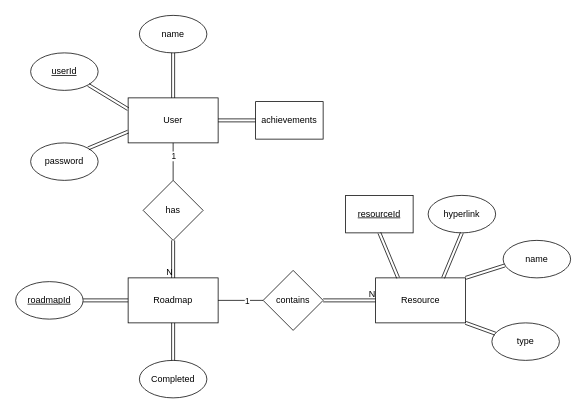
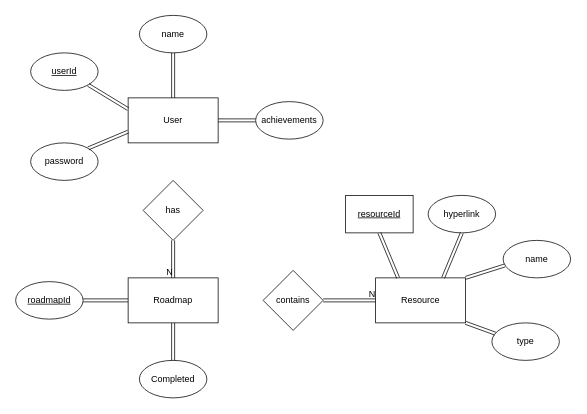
  <mxCell id="0" />
  <mxCell id="1" parent="0" />
  <mxCell id="2" value="User" style="rounded=0;whiteSpace=wrap;html=1;" vertex="1" parent="1"><mxGeometry x="170" y="130" width="120" height="60" as="geometry" /></mxCell>
  <mxCell id="3" value="Roadmap" style="rounded=0;whiteSpace=wrap;html=1;" vertex="1" parent="1"><mxGeometry x="170" y="370" width="120" height="60" as="geometry" /></mxCell>
  <mxCell id="4" value="Resource" style="rounded=0;whiteSpace=wrap;html=1;" vertex="1" parent="1"><mxGeometry x="500" y="370" width="120" height="60" as="geometry" /></mxCell>
  <mxCell id="5" value="has" style="rhombus;whiteSpace=wrap;html=1;" vertex="1" parent="1"><mxGeometry x="190" y="240" width="80" height="80" as="geometry" /></mxCell>
- <mxCell id="6" value="" style="endArrow=none;html=1;entryX=0.5;entryY=0;entryDx=0;entryDy=0;exitX=0.5;exitY=1;exitDx=0;exitDy=0;" edge="1" parent="1" source="2" target="5"><mxGeometry width="50" height="50" relative="1" as="geometry"><mxPoint x="-20" y="320" as="sourcePoint" /><mxPoint x="30" y="270" as="targetPoint" /></mxGeometry></mxCell>
- <mxCell id="7" value="1" style="edgeLabel;html=1;align=center;verticalAlign=middle;resizable=0;points=[];" vertex="1" connectable="0" parent="6"><mxGeometry x="-0.329" relative="1" as="geometry"><mxPoint as="offset" /></mxGeometry></mxCell>
  <mxCell id="8" value="" style="shape=link;html=1;rounded=0;exitX=0.5;exitY=1;exitDx=0;exitDy=0;entryX=0.5;entryY=0;entryDx=0;entryDy=0;" edge="1" parent="1" source="5" target="3"><mxGeometry relative="1" as="geometry"><mxPoint x="260" y="340" as="sourcePoint" /><mxPoint x="420" y="340" as="targetPoint" /></mxGeometry></mxCell>
  <mxCell id="9" value="N" style="resizable=0;html=1;align=right;verticalAlign=bottom;" connectable="0" vertex="1" parent="8"><mxGeometry x="1" relative="1" as="geometry" /></mxCell>
  <mxCell id="10" value="contains" style="rhombus;whiteSpace=wrap;html=1;" vertex="1" parent="1"><mxGeometry x="350" y="360" width="80" height="80" as="geometry" /></mxCell>
- <mxCell id="11" value="" style="endArrow=none;html=1;exitX=1;exitY=0.5;exitDx=0;exitDy=0;entryX=0;entryY=0.5;entryDx=0;entryDy=0;" edge="1" parent="1" source="3" target="10"><mxGeometry width="50" height="50" relative="1" as="geometry"><mxPoint x="310" y="370" as="sourcePoint" /><mxPoint x="360" y="320" as="targetPoint" /></mxGeometry></mxCell>
- <mxCell id="12" value="1" style="edgeLabel;html=1;align=center;verticalAlign=middle;resizable=0;points=[];" vertex="1" connectable="0" parent="11"><mxGeometry x="0.267" relative="1" as="geometry"><mxPoint as="offset" /></mxGeometry></mxCell>
  <mxCell id="13" value="" style="shape=link;html=1;rounded=0;exitX=1;exitY=0.5;exitDx=0;exitDy=0;entryX=0;entryY=0.5;entryDx=0;entryDy=0;" edge="1" parent="1" source="10" target="4"><mxGeometry relative="1" as="geometry"><mxPoint x="260" y="340" as="sourcePoint" /><mxPoint x="420" y="340" as="targetPoint" /></mxGeometry></mxCell>
  <mxCell id="14" value="N" style="resizable=0;html=1;align=right;verticalAlign=bottom;" connectable="0" vertex="1" parent="13"><mxGeometry x="1" relative="1" as="geometry" /></mxCell>
  <mxCell id="15" value="hyperlink" style="ellipse;whiteSpace=wrap;html=1;" vertex="1" parent="1"><mxGeometry x="570" y="260" width="90" height="50" as="geometry" /></mxCell>
  <mxCell id="16" value="" style="shape=link;html=1;rounded=0;exitX=0.5;exitY=1;exitDx=0;exitDy=0;entryX=0.75;entryY=0;entryDx=0;entryDy=0;" edge="1" parent="1" source="15" target="4"><mxGeometry relative="1" as="geometry"><mxPoint x="260" y="340" as="sourcePoint" /><mxPoint x="420" y="340" as="targetPoint" /></mxGeometry></mxCell>
  <mxCell id="17" value="" style="resizable=0;html=1;align=right;verticalAlign=bottom;" connectable="0" vertex="1" parent="16"><mxGeometry x="1" relative="1" as="geometry" /></mxCell>
  <mxCell id="18" value="name" style="ellipse;whiteSpace=wrap;html=1;" vertex="1" parent="1"><mxGeometry x="670" y="320" width="90" height="50" as="geometry" /></mxCell>
  <mxCell id="19" value="" style="shape=link;html=1;rounded=0;exitX=0.025;exitY=0.669;exitDx=0;exitDy=0;entryX=1;entryY=0;entryDx=0;entryDy=0;exitPerimeter=0;" edge="1" parent="1" source="18" target="4"><mxGeometry relative="1" as="geometry"><mxPoint x="395" y="350" as="sourcePoint" /><mxPoint x="695" y="380" as="targetPoint" /></mxGeometry></mxCell>
  <mxCell id="20" value="" style="resizable=0;html=1;align=right;verticalAlign=bottom;" connectable="0" vertex="1" parent="19"><mxGeometry x="1" relative="1" as="geometry" /></mxCell>
  <mxCell id="21" value="type" style="ellipse;whiteSpace=wrap;html=1;" vertex="1" parent="1"><mxGeometry x="655" y="430" width="90" height="50" as="geometry" /></mxCell>
  <mxCell id="22" value="" style="shape=link;html=1;rounded=0;exitX=0.052;exitY=0.288;exitDx=0;exitDy=0;entryX=1;entryY=1;entryDx=0;entryDy=0;exitPerimeter=0;" edge="1" parent="1" source="21" target="4"><mxGeometry relative="1" as="geometry"><mxPoint x="430" y="465" as="sourcePoint" /><mxPoint x="725" y="440" as="targetPoint" /></mxGeometry></mxCell>
  <mxCell id="23" value="" style="resizable=0;html=1;align=right;verticalAlign=bottom;" connectable="0" vertex="1" parent="22"><mxGeometry x="1" relative="1" as="geometry" /></mxCell>
  <mxCell id="24" value="Completed" style="ellipse;whiteSpace=wrap;html=1;" vertex="1" parent="1"><mxGeometry x="185" y="480" width="90" height="50" as="geometry" /></mxCell>
  <mxCell id="25" value="" style="shape=link;html=1;rounded=0;exitX=0.5;exitY=0;exitDx=0;exitDy=0;entryX=0.5;entryY=1;entryDx=0;entryDy=0;" edge="1" parent="1" source="24" target="3"><mxGeometry relative="1" as="geometry"><mxPoint x="275.002" y="490" as="sourcePoint" /><mxPoint x="211.89" y="452.64" as="targetPoint" /></mxGeometry></mxCell>
  <mxCell id="26" value="" style="resizable=0;html=1;align=right;verticalAlign=bottom;" connectable="0" vertex="1" parent="25"><mxGeometry x="1" relative="1" as="geometry" /></mxCell>
- <mxCell id="27" value="achievements" style="whiteSpace=wrap;html=1;rounded=0;" vertex="1" parent="1"><mxGeometry x="340" y="135" width="90" height="50" as="geometry" /></mxCell>
+ <mxCell id="27" value="achievements" style="ellipse;whiteSpace=wrap;html=1;" vertex="1" parent="1"><mxGeometry x="340" y="135" width="90" height="50" as="geometry" /></mxCell>
  <mxCell id="28" value="" style="shape=link;html=1;rounded=0;exitX=0;exitY=0.5;exitDx=0;exitDy=0;entryX=1;entryY=0.5;entryDx=0;entryDy=0;" edge="1" parent="1" source="27" target="2"><mxGeometry relative="1" as="geometry"><mxPoint x="330" y="190" as="sourcePoint" /><mxPoint x="330" y="255" as="targetPoint" /></mxGeometry></mxCell>
  <mxCell id="29" value="" style="resizable=0;html=1;align=right;verticalAlign=bottom;" connectable="0" vertex="1" parent="28"><mxGeometry x="1" relative="1" as="geometry" /></mxCell>
  <mxCell id="30" value="name" style="ellipse;whiteSpace=wrap;html=1;" vertex="1" parent="1"><mxGeometry x="185" y="20" width="90" height="50" as="geometry" /></mxCell>
  <mxCell id="31" value="" style="shape=link;html=1;rounded=0;exitX=0.5;exitY=1;exitDx=0;exitDy=0;entryX=0.5;entryY=0;entryDx=0;entryDy=0;" edge="1" parent="1" source="30" target="2"><mxGeometry relative="1" as="geometry"><mxPoint x="340" y="200" as="sourcePoint" /><mxPoint x="300" y="170" as="targetPoint" /></mxGeometry></mxCell>
  <mxCell id="32" value="" style="resizable=0;html=1;align=right;verticalAlign=bottom;" connectable="0" vertex="1" parent="31"><mxGeometry x="1" relative="1" as="geometry" /></mxCell>
  <mxCell id="33" value="&lt;u&gt;userId&lt;/u&gt;" style="ellipse;whiteSpace=wrap;html=1;" vertex="1" parent="1"><mxGeometry x="40" y="70" width="90" height="50" as="geometry" /></mxCell>
  <mxCell id="34" value="" style="shape=link;html=1;rounded=0;exitX=1;exitY=1;exitDx=0;exitDy=0;entryX=0;entryY=0.25;entryDx=0;entryDy=0;" edge="1" parent="1" source="33" target="2"><mxGeometry relative="1" as="geometry"><mxPoint x="225" y="230" as="sourcePoint" /><mxPoint x="115" y="160" as="targetPoint" /></mxGeometry></mxCell>
  <mxCell id="35" value="" style="resizable=0;html=1;align=right;verticalAlign=bottom;" connectable="0" vertex="1" parent="34"><mxGeometry x="1" relative="1" as="geometry" /></mxCell>
  <mxCell id="36" value="&lt;u&gt;roadmapId&lt;/u&gt;" style="ellipse;whiteSpace=wrap;html=1;" vertex="1" parent="1"><mxGeometry x="20" y="375" width="90" height="50" as="geometry" /></mxCell>
  <mxCell id="37" value="" style="shape=link;html=1;rounded=0;exitX=1;exitY=0.5;exitDx=0;exitDy=0;entryX=0;entryY=0.5;entryDx=0;entryDy=0;" edge="1" parent="1" source="36" target="3"><mxGeometry relative="1" as="geometry"><mxPoint x="235" y="240" as="sourcePoint" /><mxPoint x="180" y="140" as="targetPoint" /></mxGeometry></mxCell>
  <mxCell id="38" value="" style="resizable=0;html=1;align=right;verticalAlign=bottom;" connectable="0" vertex="1" parent="37"><mxGeometry x="1" relative="1" as="geometry" /></mxCell>
  <mxCell id="39" value="&lt;u&gt;resourceId&lt;/u&gt;" style="whiteSpace=wrap;html=1;rounded=0;" vertex="1" parent="1"><mxGeometry x="460" y="260" width="90" height="50" as="geometry" /></mxCell>
  <mxCell id="40" value="" style="shape=link;html=1;rounded=0;exitX=0.5;exitY=1;exitDx=0;exitDy=0;entryX=0.25;entryY=0;entryDx=0;entryDy=0;" edge="1" parent="1" source="39" target="4"><mxGeometry relative="1" as="geometry"><mxPoint x="150" y="340" as="sourcePoint" /><mxPoint x="480" y="370" as="targetPoint" /></mxGeometry></mxCell>
  <mxCell id="41" value="" style="resizable=0;html=1;align=right;verticalAlign=bottom;" connectable="0" vertex="1" parent="40"><mxGeometry x="1" relative="1" as="geometry" /></mxCell>
  <mxCell id="42" value="password" style="ellipse;whiteSpace=wrap;html=1;" vertex="1" parent="1"><mxGeometry x="40" y="190" width="90" height="50" as="geometry" /></mxCell>
  <mxCell id="43" value="" style="shape=link;html=1;rounded=0;exitX=1;exitY=0;exitDx=0;exitDy=0;entryX=0;entryY=0.75;entryDx=0;entryDy=0;" edge="1" parent="1" source="42" target="2"><mxGeometry relative="1" as="geometry"><mxPoint x="240" y="80" as="sourcePoint" /><mxPoint x="240" y="140" as="targetPoint" /></mxGeometry></mxCell>
  <mxCell id="44" value="" style="resizable=0;html=1;align=right;verticalAlign=bottom;" connectable="0" vertex="1" parent="43"><mxGeometry x="1" relative="1" as="geometry" /></mxCell>
